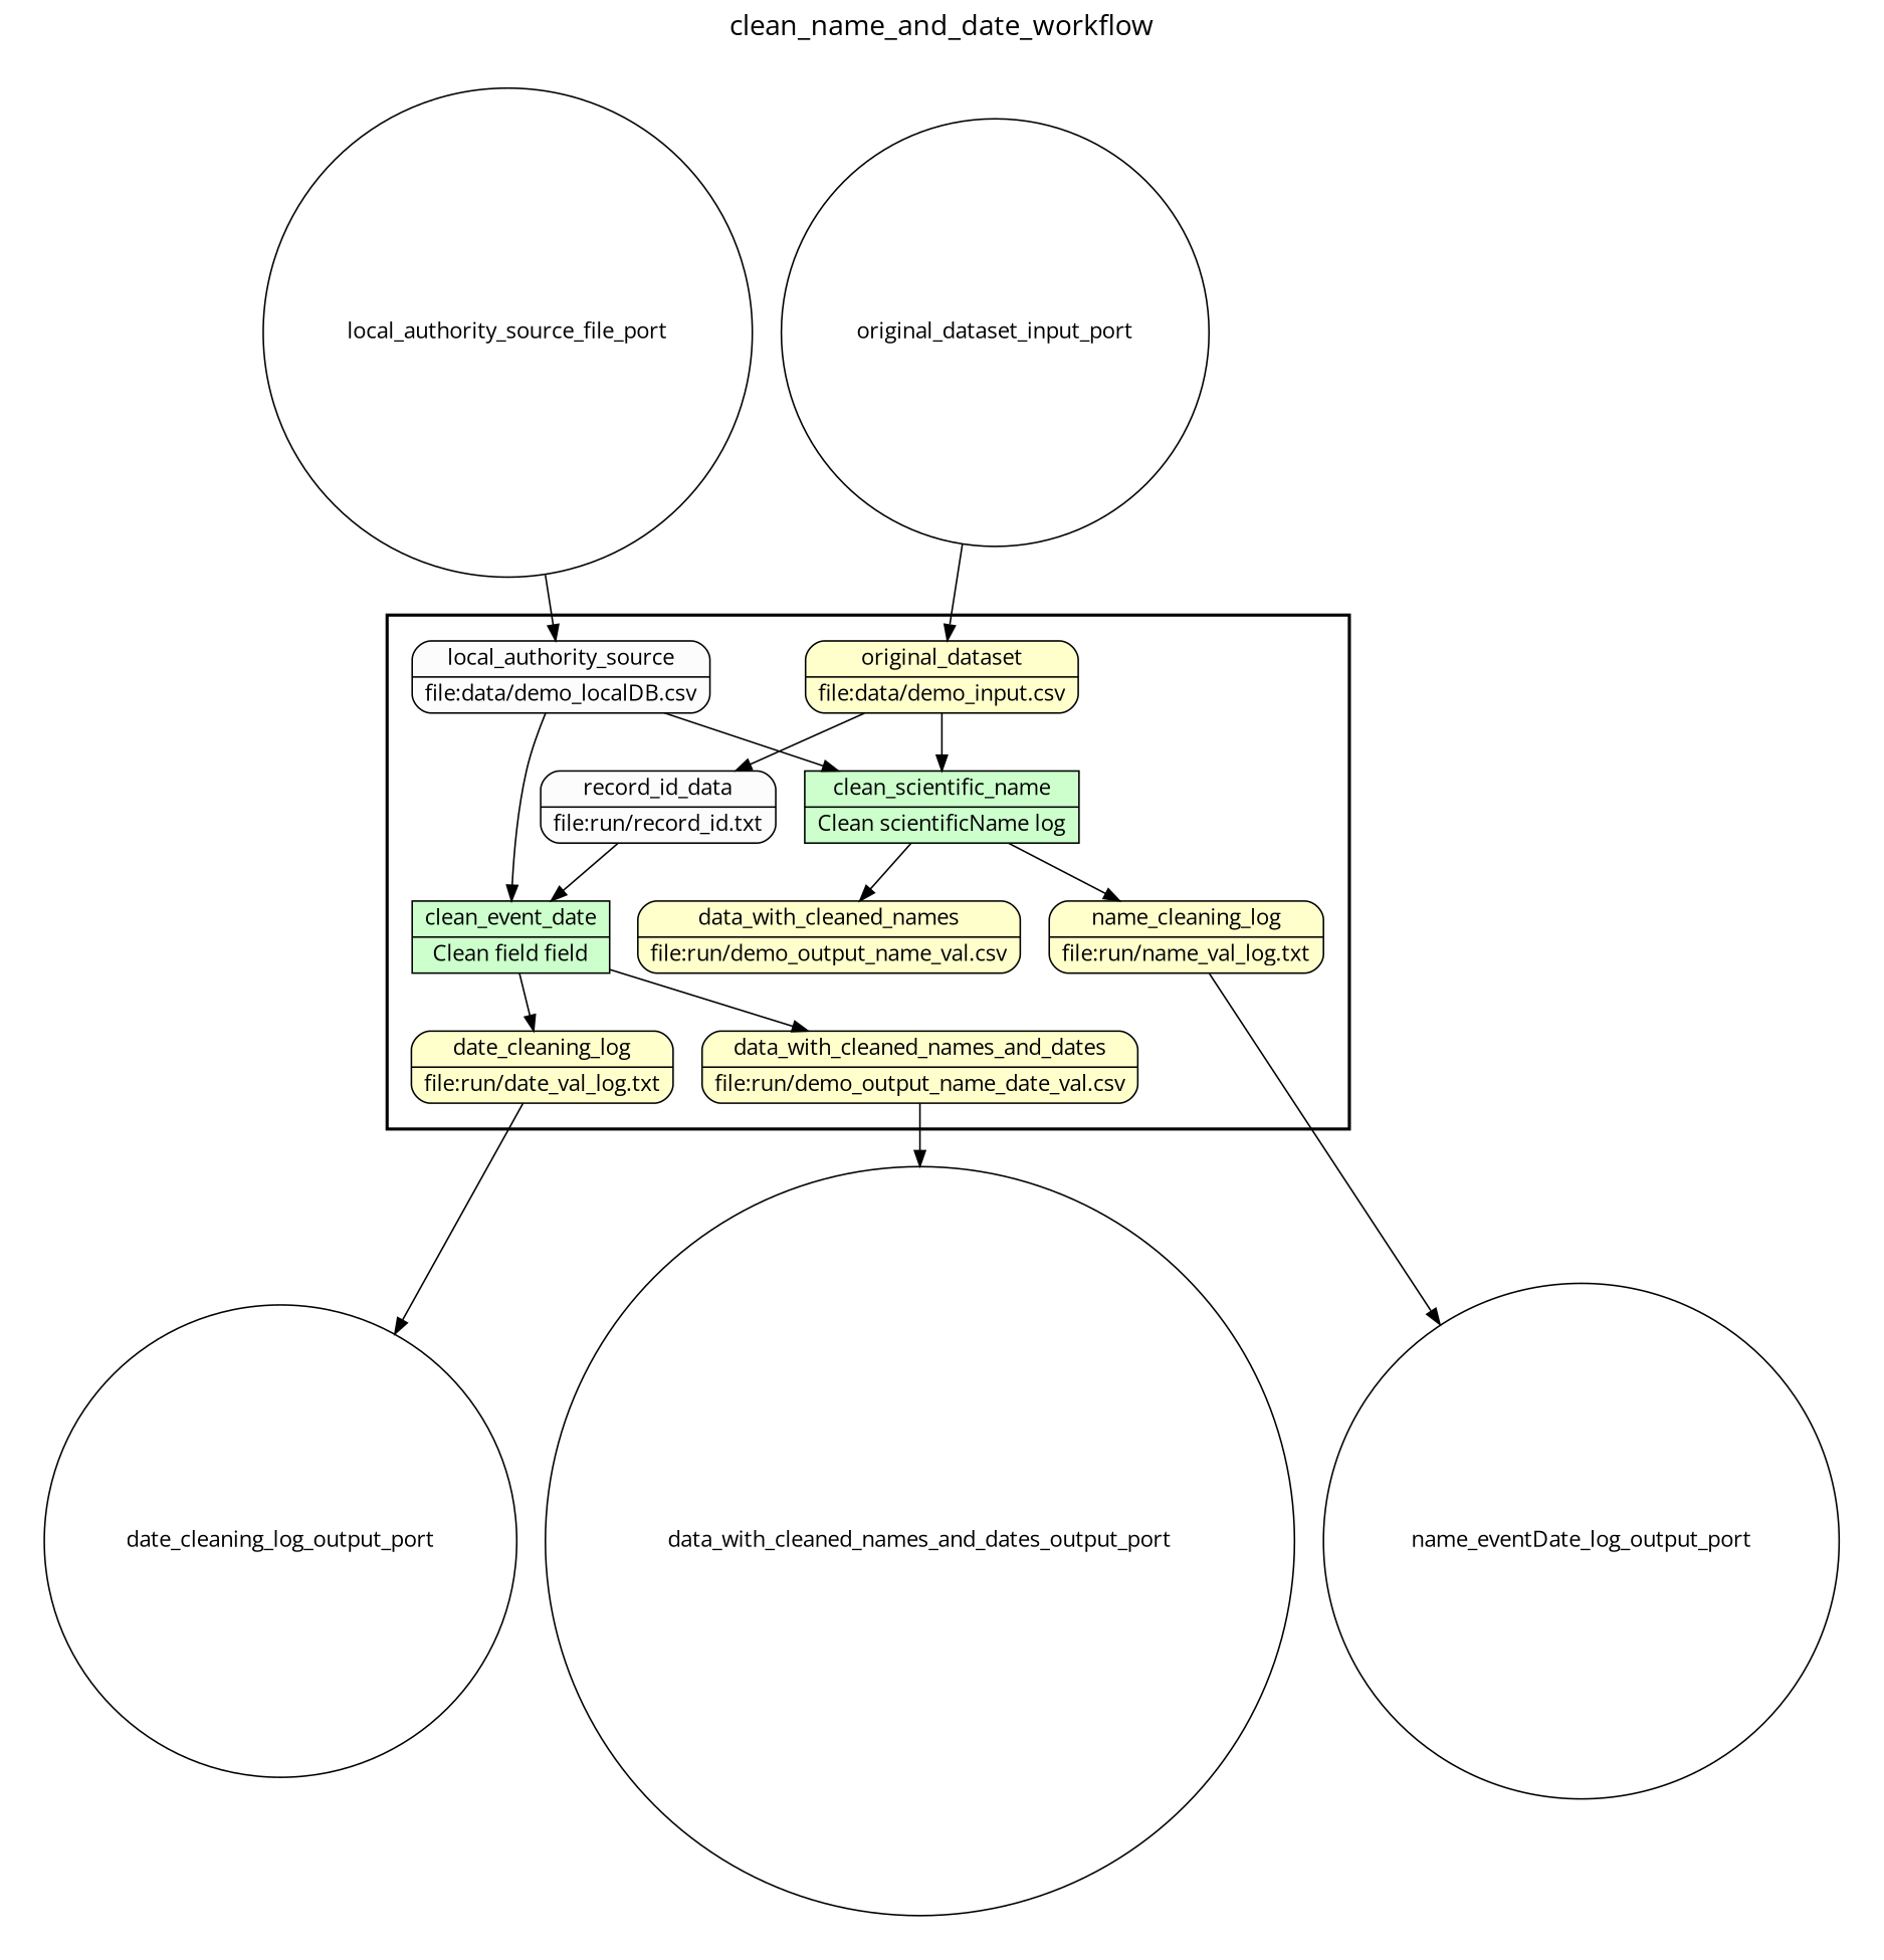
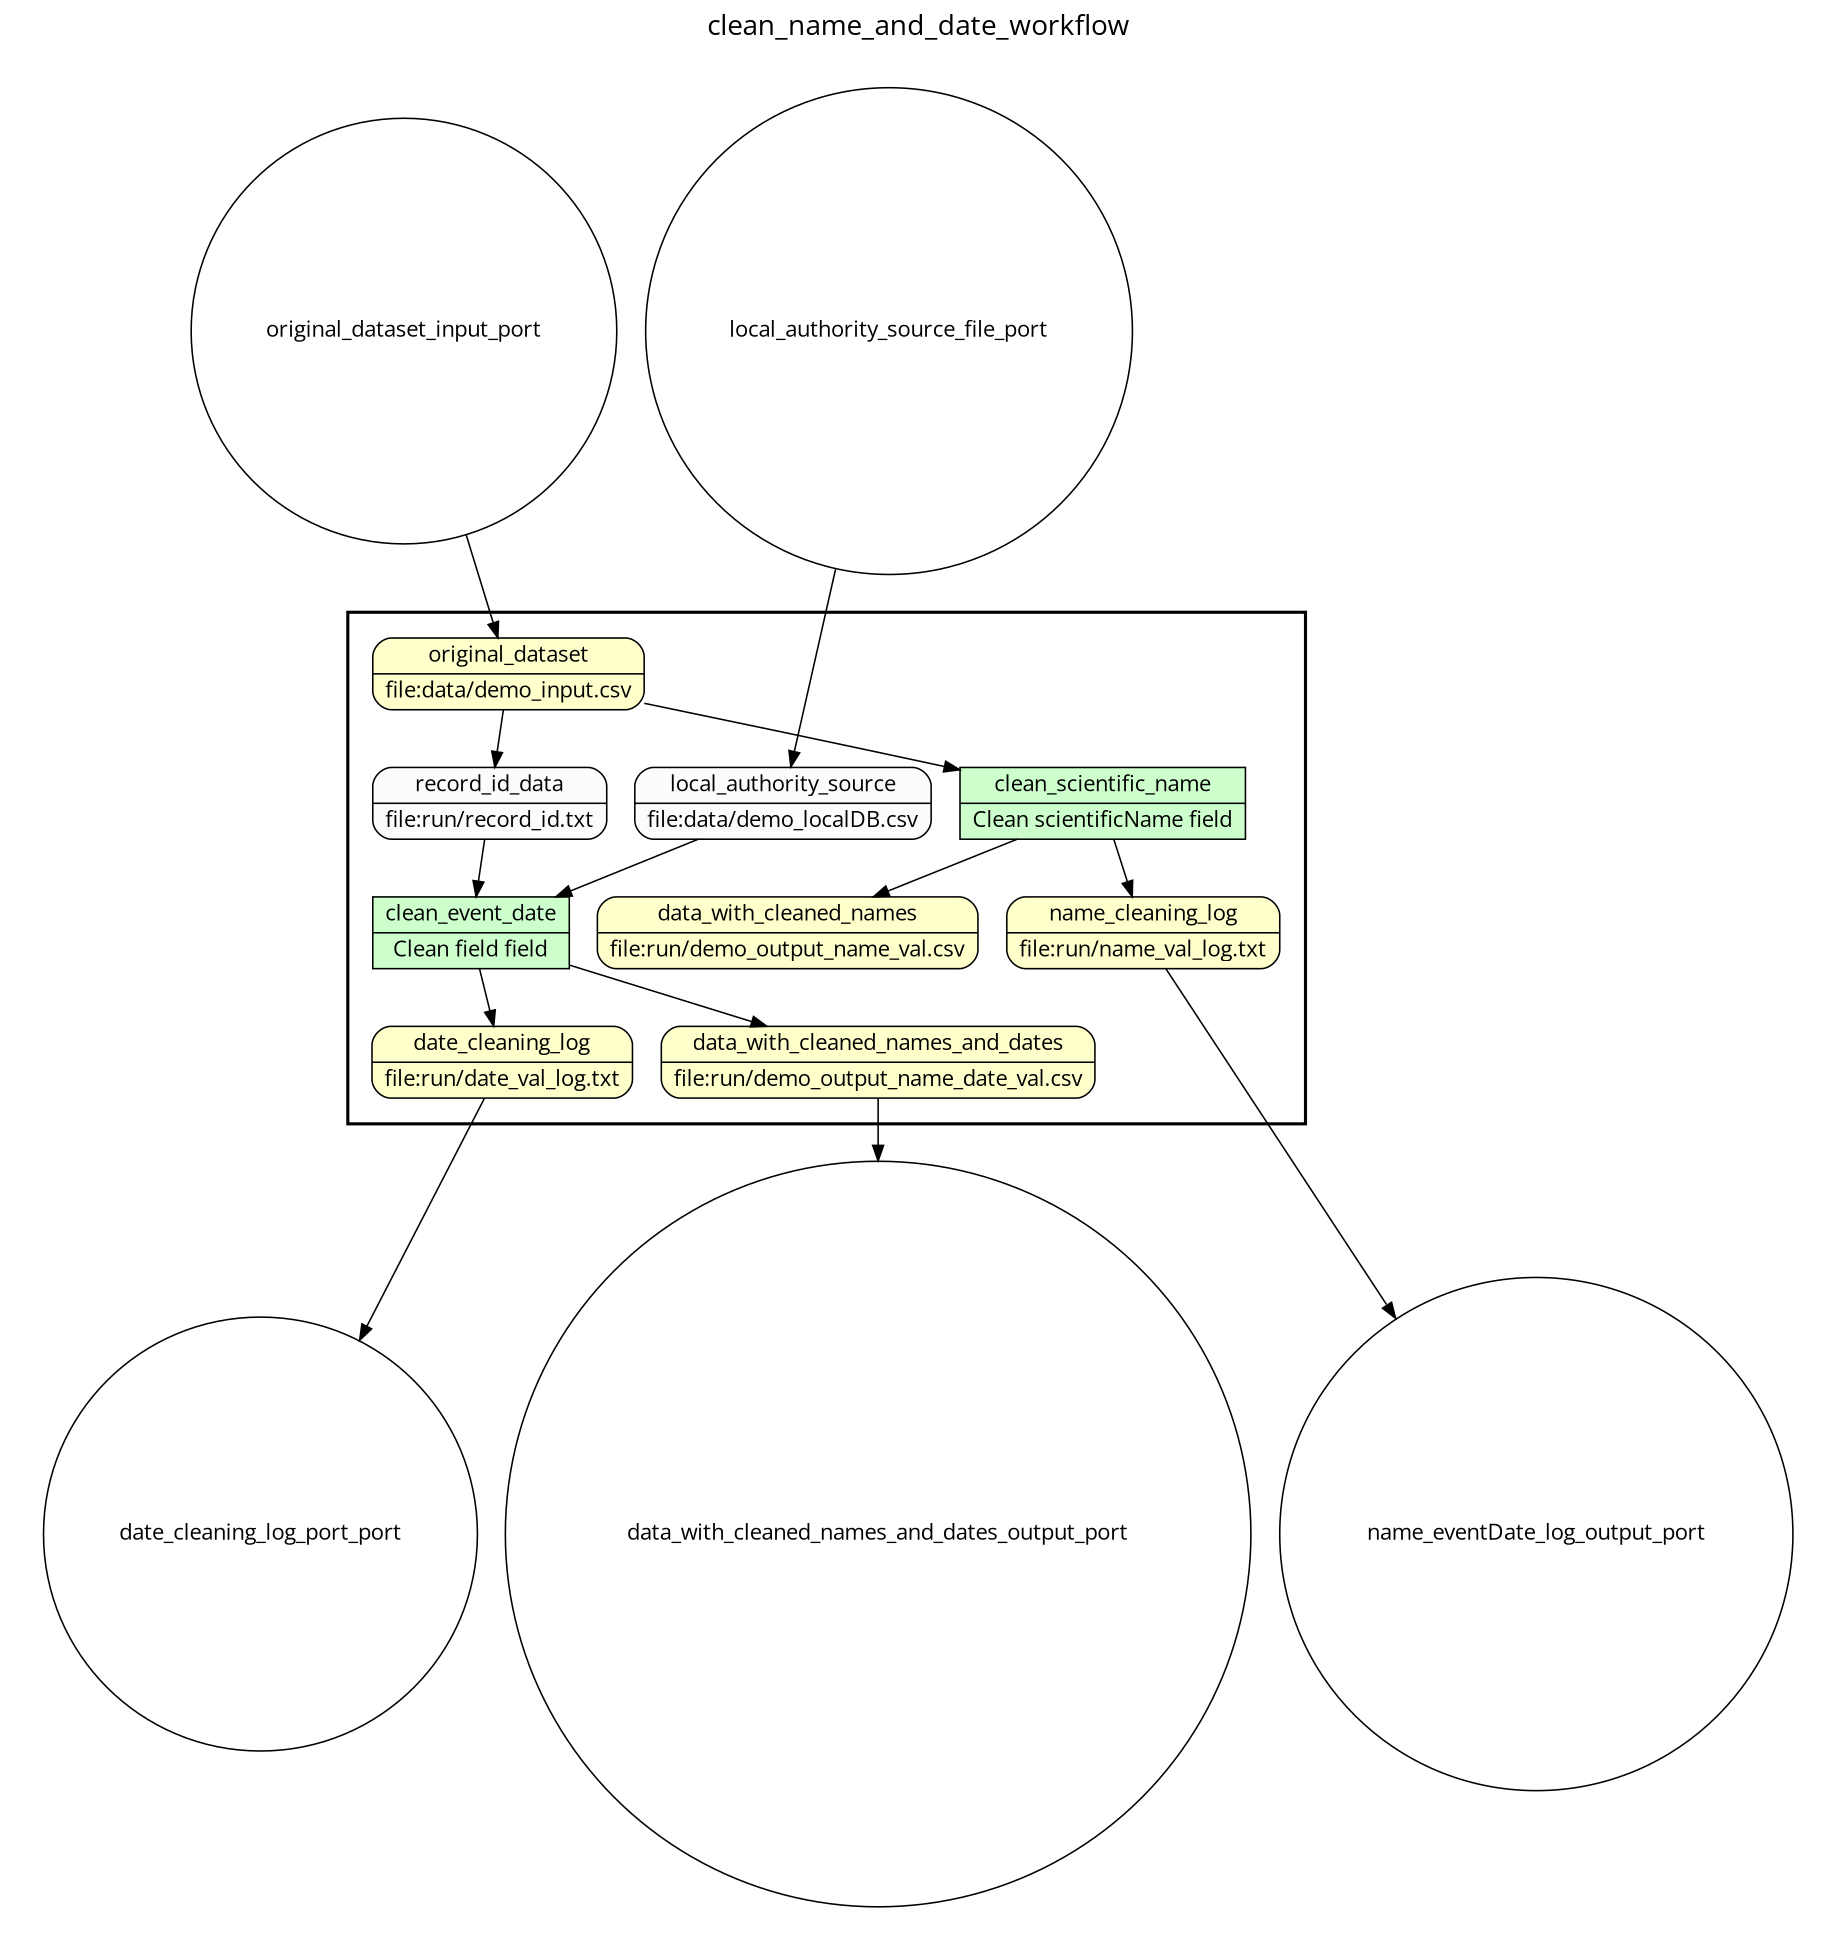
  digraph {
    fontname="Open Sans"
    fontsize=18
    label=clean_name_and_date_workflow
    labelloc=t
    rankdir=TB
    node [fillcolor="#FFFFCC" fontname="Open Sans" peripheries=1 rankdir=LR shape=record style="rounded,filled"]
    edge [fontname="Open Sans"]
-   n1 [fillcolor="#CCFFCC" label="{<f0> clean_scientific_name |<f1> Clean scientificName log}" peripheries=2 style=filled]
+   n1 [fillcolor="#CCFFCC" label="{<f0> clean_scientific_name |<f1> Clean scientificName field}" peripheries=2 style=filled]
    n2 [label="{<f0> name_cleaning_log |<f1> file\:run/name_val_log.txt}"]
    n3 [label="{<f0> data_with_cleaned_names |<f1> file\:run/demo_output_name_val.csv}"]
    n4 [fillcolor="#FCFCFC" label="{<f0> record_id_data |<f1> file\:run/record_id.txt}"]
    n5 [fillcolor="#CCFFCC" label="{<f0> clean_event_date |<f1> Clean field field}" peripheries=2 style=filled]
    n6 [label="{<f0> data_with_cleaned_names_and_dates |<f1> file\:run/demo_output_name_date_val.csv}"]
    n7 [label="{<f0> date_cleaning_log |<f1> file\:run/date_val_log.txt}"]
    n8 [label="{<f0> original_dataset |<f1> file\:data/demo_input.csv}"]
    n9 [fillcolor="#FCFCFC" label="{<f0> local_authority_source |<f1> file\:data/demo_localDB.csv}"]
    original_dataset_input_port [fillcolor="#FFFFFF" shape=circle width=0.2 rankdir=""]
    n11 [fillcolor="#FFFFFF" label=local_authority_source_file_port shape=circle width=0.2 rankdir=""]
    n12 [fillcolor="#FFFFFF" label=name_eventDate_log_output_port shape=circle width=0.2 rankdir=""]
    data_with_cleaned_names_and_dates_output_port [fillcolor="#FFFFFF" shape=circle width=0.2 rankdir=""]
-   date_cleaning_log_output_port [fillcolor="#FFFFFF" shape=circle width=0.2 rankdir=""]
+   date_cleaning_log_output_port [fillcolor="#FFFFFF" shape=circle width=0.2 label=date_cleaning_log_port_port rankdir=""]
    subgraph cluster_1 {
      color=black
      label=""
      penwidth=2
      subgraph cluster_2 {
        color=white
        label=""
        penwidth=2
        n1
        n2
        n3
        n4
        n5
        n6
        n7
        n8
        n9
      }
    }
    subgraph cluster_3 {
      color=white
      label=""
      subgraph cluster_4 {
        color=white
        label=""
        n12
        data_with_cleaned_names_and_dates_output_port
        date_cleaning_log_output_port
      }
    }
    subgraph cluster_5 {
      color=white
      label=""
      subgraph cluster_6 {
        color=white
        label=""
        original_dataset_input_port
        n11
      }
    }
    n1 -> n2
    n1 -> n3
    n2 -> n12
    n4 -> n5
    n5 -> n6
    n5 -> n7
    n6 -> data_with_cleaned_names_and_dates_output_port
    n7 -> date_cleaning_log_output_port
    n8 -> n1
    n8 -> n4
-   n9 -> n1
    n9 -> n5
    original_dataset_input_port -> n8
    n11 -> n9
  }
